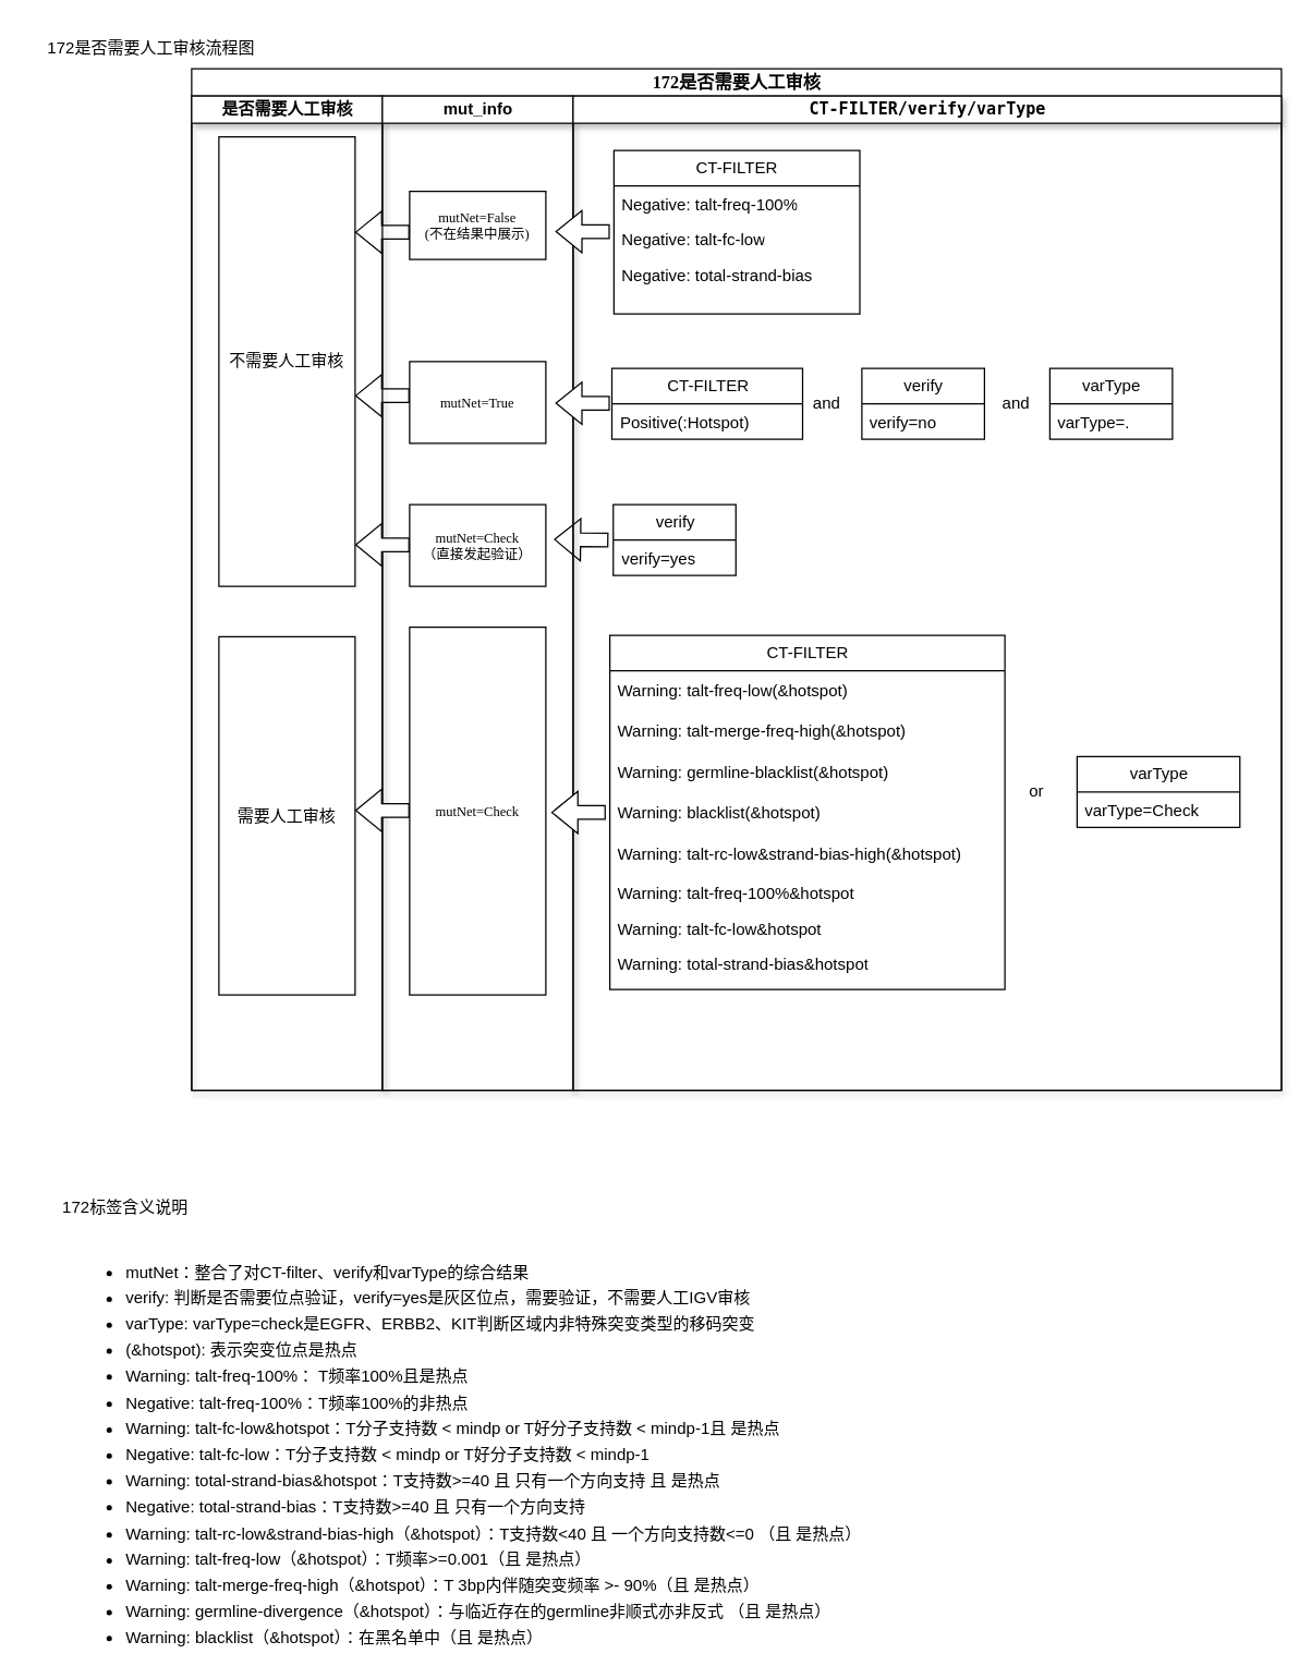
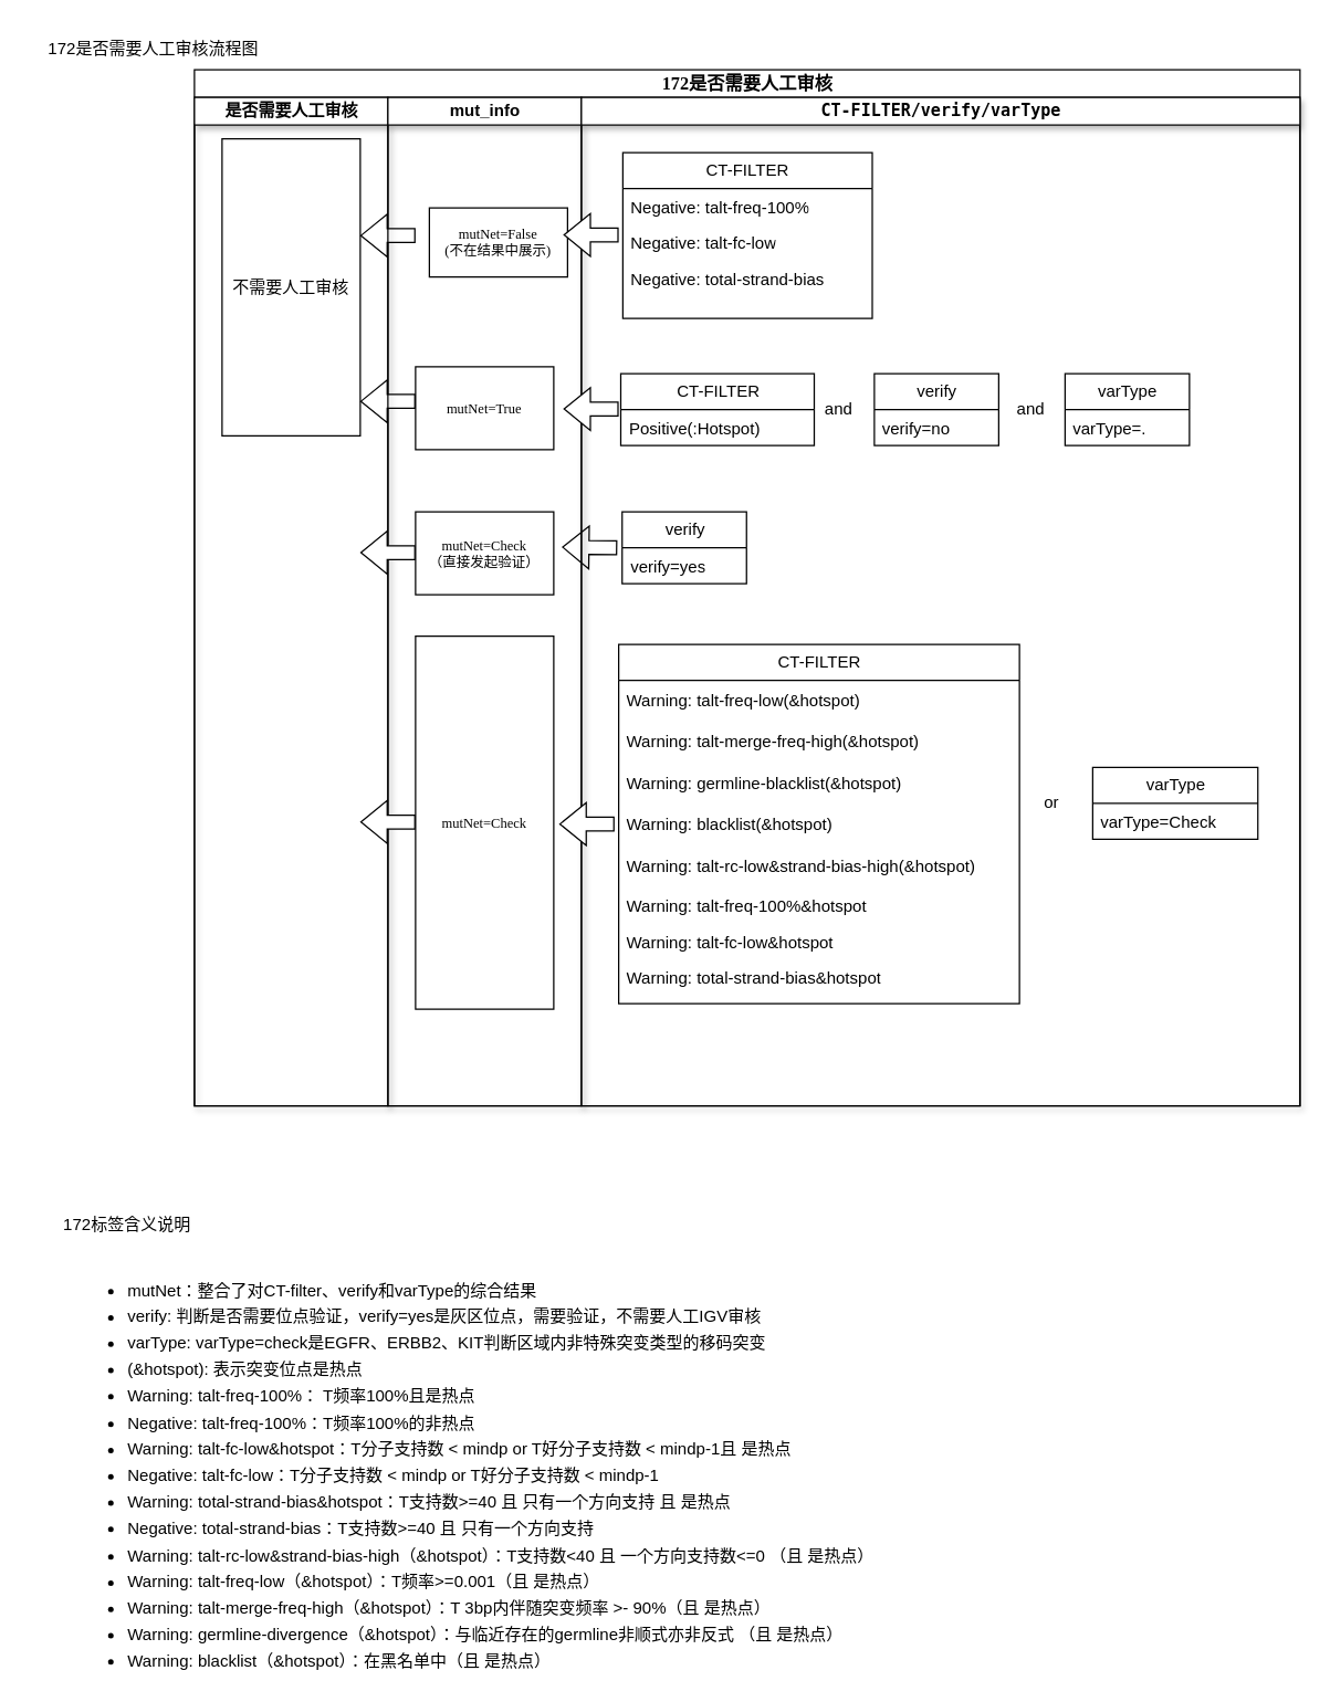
  <mxCell id="0" />
  <mxCell id="1" parent="0" />
  <mxCell id="2" value="&lt;font style=&quot;font-size: 13px;&quot;&gt;172是否需要人工审核&lt;/font&gt;" style="swimlane;html=1;childLayout=stackLayout;startSize=20;rounded=0;shadow=0;labelBackgroundColor=none;strokeWidth=1;fontFamily=Verdana;fontSize=8;align=center;" parent="1" vertex="1"><mxGeometry x="140" y="50" width="800" height="750" as="geometry" /></mxCell>
  <mxCell id="3" value="是否需要人工审核" style="swimlane;html=1;startSize=20;shadow=1;" parent="2" vertex="1"><mxGeometry y="20" width="140" height="730" as="geometry" /></mxCell>
- <mxCell id="4" value="不需要人工审核" style="rounded=0;whiteSpace=wrap;html=1;shadow=0;labelBackgroundColor=none;strokeWidth=1;fontFamily=Verdana;fontSize=12;align=center;glass=1;fillColor=none;" parent="3" vertex="1"><mxGeometry x="20" y="30" width="100" height="330" as="geometry" /></mxCell>
- <mxCell id="5" value="需要人工审核" style="rounded=0;whiteSpace=wrap;html=1;shadow=0;labelBackgroundColor=none;strokeWidth=1;fontFamily=Verdana;fontSize=12;align=center;fillColor=none;glass=1;" parent="3" vertex="1"><mxGeometry x="20" y="397" width="100" height="263" as="geometry" /></mxCell>
+ <mxCell id="4" value="不需要人工审核" style="rounded=0;whiteSpace=wrap;html=1;shadow=0;labelBackgroundColor=none;strokeWidth=1;fontFamily=Verdana;fontSize=12;align=center;glass=1;fillColor=none;" parent="3" vertex="1"><mxGeometry x="20" y="30" width="100" height="215" as="geometry" /></mxCell>
  <mxCell id="6" value="" style="shape=flexArrow;endArrow=classic;html=1;rounded=0;fillColor=default;" parent="3" edge="1"><mxGeometry width="50" height="50" relative="1" as="geometry"><mxPoint x="160" y="220" as="sourcePoint" /><mxPoint x="120" y="220" as="targetPoint" /></mxGeometry></mxCell>
  <mxCell id="7" value="" style="shape=flexArrow;endArrow=classic;html=1;rounded=0;fillColor=default;" parent="3" edge="1"><mxGeometry width="50" height="50" relative="1" as="geometry"><mxPoint x="160" y="100" as="sourcePoint" /><mxPoint x="120" y="100" as="targetPoint" /></mxGeometry></mxCell>
  <mxCell id="8" value="mut_info" style="swimlane;html=1;startSize=20;shadow=1;" parent="2" vertex="1"><mxGeometry x="140" y="20" width="140" height="730" as="geometry" /></mxCell>
  <mxCell id="9" value="mutNet=True" style="rounded=0;whiteSpace=wrap;html=1;shadow=0;labelBackgroundColor=none;strokeWidth=1;fontFamily=Verdana;fontSize=10;align=center;fillColor=none;glass=1;" parent="8" vertex="1"><mxGeometry x="20" y="195" width="100" height="60" as="geometry" /></mxCell>
  <mxCell id="10" value="mutNet=Check" style="rounded=0;whiteSpace=wrap;html=1;shadow=0;labelBackgroundColor=none;strokeWidth=1;fontFamily=Verdana;fontSize=10;align=center;fillColor=none;glass=1;" parent="8" vertex="1"><mxGeometry x="20" y="390" width="100" height="270" as="geometry" /></mxCell>
- <mxCell id="11" value="mutNet=False&lt;br&gt;(不在结果中展示)" style="rounded=0;whiteSpace=wrap;html=1;shadow=0;labelBackgroundColor=none;strokeWidth=1;fontFamily=Verdana;fontSize=10;align=center;strokeColor=default;fillColor=none;glass=1;" parent="8" vertex="1"><mxGeometry x="20" y="70" width="100" height="50" as="geometry" /></mxCell>
+ <mxCell id="11" value="mutNet=False&lt;br&gt;(不在结果中展示)" style="rounded=0;whiteSpace=wrap;html=1;shadow=0;labelBackgroundColor=none;strokeWidth=1;fontFamily=Verdana;fontSize=10;align=center;strokeColor=default;fillColor=none;glass=1;" parent="8" vertex="1"><mxGeometry x="30" y="80" width="100" height="50" as="geometry" /></mxCell>
  <mxCell id="12" value="mutNet=Check&lt;br&gt;（直接发起验证）" style="rounded=0;whiteSpace=wrap;html=1;shadow=0;labelBackgroundColor=none;strokeWidth=1;fontFamily=Verdana;fontSize=10;align=center;fillColor=none;glass=1;" parent="8" vertex="1"><mxGeometry x="20" y="300" width="100" height="60" as="geometry" /></mxCell>
  <mxCell id="13" value="" style="shape=flexArrow;endArrow=classic;html=1;rounded=0;fillColor=default;" parent="8" edge="1"><mxGeometry width="50" height="50" relative="1" as="geometry"><mxPoint x="20" y="524.5" as="sourcePoint" /><mxPoint x="-20" y="524.5" as="targetPoint" /></mxGeometry></mxCell>
  <mxCell id="14" value="" style="shape=flexArrow;endArrow=classic;html=1;rounded=0;fillColor=default;" parent="8" edge="1"><mxGeometry width="50" height="50" relative="1" as="geometry"><mxPoint x="20" y="329.5" as="sourcePoint" /><mxPoint x="-20" y="329.5" as="targetPoint" /></mxGeometry></mxCell>
  <mxCell id="15" value="&lt;code&gt;&lt;b&gt;CT-FILTER/verify/varType&lt;/b&gt;&lt;/code&gt;" style="swimlane;html=1;startSize=20;fontStyle=0;shadow=1;" parent="2" vertex="1"><mxGeometry x="280" y="20" width="520" height="730" as="geometry" /></mxCell>
  <mxCell id="16" value="CT-FILTER" style="swimlane;fontStyle=0;childLayout=stackLayout;horizontal=1;startSize=26;fillColor=none;horizontalStack=0;resizeParent=1;resizeParentMax=0;resizeLast=0;collapsible=1;marginBottom=0;html=1;" parent="15" vertex="1"><mxGeometry x="30" y="40" width="180.5" height="120" as="geometry" /></mxCell>
  <mxCell id="17" value="Negative:&amp;nbsp;talt-freq-100%" style="text;strokeColor=none;fillColor=none;align=left;verticalAlign=top;spacingLeft=4;spacingRight=4;overflow=hidden;rotatable=0;points=[[0,0.5],[1,0.5]];portConstraint=eastwest;whiteSpace=wrap;html=1;" parent="16" vertex="1"><mxGeometry y="26" width="180.5" height="26" as="geometry" /></mxCell>
  <mxCell id="18" value="Negative:&amp;nbsp;talt-fc-low" style="text;strokeColor=none;fillColor=none;align=left;verticalAlign=top;spacingLeft=4;spacingRight=4;overflow=hidden;rotatable=0;points=[[0,0.5],[1,0.5]];portConstraint=eastwest;whiteSpace=wrap;html=1;" parent="16" vertex="1"><mxGeometry y="52" width="180.5" height="26" as="geometry" /></mxCell>
  <mxCell id="19" value="Negative:&amp;nbsp;total-strand-bias" style="text;strokeColor=none;fillColor=none;align=left;verticalAlign=top;spacingLeft=4;spacingRight=4;overflow=hidden;rotatable=0;points=[[0,0.5],[1,0.5]];portConstraint=eastwest;whiteSpace=wrap;html=1;" parent="16" vertex="1"><mxGeometry y="78" width="180.5" height="42" as="geometry" /></mxCell>
  <mxCell id="20" value="CT-FILTER" style="swimlane;fontStyle=0;childLayout=stackLayout;horizontal=1;startSize=26;fillColor=none;horizontalStack=0;resizeParent=1;resizeParentMax=0;resizeLast=0;collapsible=1;marginBottom=0;html=1;" parent="15" vertex="1"><mxGeometry x="28.5" y="200" width="140" height="52" as="geometry" /></mxCell>
  <mxCell id="21" value="Positive(:Hotspot)" style="text;strokeColor=none;fillColor=none;align=left;verticalAlign=top;spacingLeft=4;spacingRight=4;overflow=hidden;rotatable=0;points=[[0,0.5],[1,0.5]];portConstraint=eastwest;whiteSpace=wrap;html=1;" parent="20" vertex="1"><mxGeometry y="26" width="140" height="26" as="geometry" /></mxCell>
  <mxCell id="22" value="verify" style="swimlane;fontStyle=0;childLayout=stackLayout;horizontal=1;startSize=26;fillColor=none;horizontalStack=0;resizeParent=1;resizeParentMax=0;resizeLast=0;collapsible=1;marginBottom=0;html=1;" parent="15" vertex="1"><mxGeometry x="212" y="200" width="90" height="52" as="geometry" /></mxCell>
  <mxCell id="23" value="verify=no" style="text;strokeColor=none;fillColor=none;align=left;verticalAlign=top;spacingLeft=4;spacingRight=4;overflow=hidden;rotatable=0;points=[[0,0.5],[1,0.5]];portConstraint=eastwest;whiteSpace=wrap;html=1;" parent="22" vertex="1"><mxGeometry y="26" width="90" height="26" as="geometry" /></mxCell>
  <mxCell id="24" value="varType" style="swimlane;fontStyle=0;childLayout=stackLayout;horizontal=1;startSize=26;fillColor=none;horizontalStack=0;resizeParent=1;resizeParentMax=0;resizeLast=0;collapsible=1;marginBottom=0;html=1;" parent="15" vertex="1"><mxGeometry x="350" y="200" width="90" height="52" as="geometry" /></mxCell>
  <mxCell id="25" value="varType=." style="text;strokeColor=none;fillColor=none;align=left;verticalAlign=top;spacingLeft=4;spacingRight=4;overflow=hidden;rotatable=0;points=[[0,0.5],[1,0.5]];portConstraint=eastwest;whiteSpace=wrap;html=1;" parent="24" vertex="1"><mxGeometry y="26" width="90" height="26" as="geometry" /></mxCell>
  <mxCell id="26" value="and" style="text;html=1;align=center;verticalAlign=middle;resizable=0;points=[];autosize=1;strokeColor=none;fillColor=none;" parent="15" vertex="1"><mxGeometry x="305" y="211" width="40" height="30" as="geometry" /></mxCell>
  <mxCell id="27" value="and" style="text;html=1;align=center;verticalAlign=middle;resizable=0;points=[];autosize=1;strokeColor=none;fillColor=none;" parent="15" vertex="1"><mxGeometry x="165.5" y="211" width="40" height="30" as="geometry" /></mxCell>
  <mxCell id="28" value="CT-FILTER" style="swimlane;fontStyle=0;childLayout=stackLayout;horizontal=1;startSize=26;fillColor=none;horizontalStack=0;resizeParent=1;resizeParentMax=0;resizeLast=0;collapsible=1;marginBottom=0;html=1;strokeColor=default;" parent="15" vertex="1"><mxGeometry x="27" y="396" width="290" height="260" as="geometry" /></mxCell>
  <mxCell id="29" value="Warning:&amp;nbsp;talt-freq-low(&amp;amp;hotspot)" style="text;strokeColor=none;fillColor=none;align=left;verticalAlign=middle;spacingLeft=4;spacingRight=4;overflow=hidden;points=[[0,0.5],[1,0.5]];portConstraint=eastwest;rotatable=0;whiteSpace=wrap;html=1;" parent="28" vertex="1"><mxGeometry y="26" width="290" height="30" as="geometry" /></mxCell>
  <mxCell id="30" value="Warning:&amp;nbsp;talt-merge-freq-high(&amp;amp;hotspot)" style="text;strokeColor=none;fillColor=none;align=left;verticalAlign=middle;spacingLeft=4;spacingRight=4;overflow=hidden;points=[[0,0.5],[1,0.5]];portConstraint=eastwest;rotatable=0;whiteSpace=wrap;html=1;" parent="28" vertex="1"><mxGeometry y="56" width="290" height="30" as="geometry" /></mxCell>
  <mxCell id="31" value="Warning:&amp;nbsp;germline-blacklist(&amp;amp;hotspot)" style="text;strokeColor=none;fillColor=none;align=left;verticalAlign=middle;spacingLeft=4;spacingRight=4;overflow=hidden;points=[[0,0.5],[1,0.5]];portConstraint=eastwest;rotatable=0;whiteSpace=wrap;html=1;" parent="28" vertex="1"><mxGeometry y="86" width="290" height="30" as="geometry" /></mxCell>
  <mxCell id="32" value="Warning:&amp;nbsp;blacklist(&amp;amp;hotspot)" style="text;strokeColor=none;fillColor=none;align=left;verticalAlign=middle;spacingLeft=4;spacingRight=4;overflow=hidden;points=[[0,0.5],[1,0.5]];portConstraint=eastwest;rotatable=0;whiteSpace=wrap;html=1;" parent="28" vertex="1"><mxGeometry y="116" width="290" height="30" as="geometry" /></mxCell>
  <mxCell id="33" value="Warning:&amp;nbsp;talt-rc-low&amp;amp;strand-bias-high(&amp;amp;hotspot)" style="text;strokeColor=none;fillColor=none;align=left;verticalAlign=middle;spacingLeft=4;spacingRight=4;overflow=hidden;points=[[0,0.5],[1,0.5]];portConstraint=eastwest;rotatable=0;whiteSpace=wrap;html=1;" parent="28" vertex="1"><mxGeometry y="146" width="290" height="30" as="geometry" /></mxCell>
  <mxCell id="34" value="" style="group;strokeColor=none;" parent="28" vertex="1" connectable="0"><mxGeometry y="176" width="290" height="84" as="geometry" /></mxCell>
  <mxCell id="35" value="Warning:&amp;nbsp;talt-freq-100%&amp;amp;hotspot" style="text;strokeColor=none;fillColor=none;align=left;verticalAlign=top;spacingLeft=4;spacingRight=4;overflow=hidden;rotatable=0;points=[[0,0.5],[1,0.5]];portConstraint=eastwest;whiteSpace=wrap;html=1;" parent="34" vertex="1"><mxGeometry width="290" height="26" as="geometry" /></mxCell>
  <mxCell id="36" value="Warning: talt-fc-low&amp;amp;hotspot" style="text;strokeColor=none;fillColor=none;align=left;verticalAlign=top;spacingLeft=4;spacingRight=4;overflow=hidden;rotatable=0;points=[[0,0.5],[1,0.5]];portConstraint=eastwest;whiteSpace=wrap;html=1;" parent="34" vertex="1"><mxGeometry y="26" width="290" height="26" as="geometry" /></mxCell>
  <mxCell id="37" value="Warning:&amp;nbsp;total-strand-bias&amp;amp;hotspot" style="text;strokeColor=none;fillColor=none;align=left;verticalAlign=top;spacingLeft=4;spacingRight=4;overflow=hidden;rotatable=0;points=[[0,0.5],[1,0.5]];portConstraint=eastwest;whiteSpace=wrap;html=1;" parent="34" vertex="1"><mxGeometry y="52" width="290" height="32" as="geometry" /></mxCell>
  <mxCell id="38" value="verify" style="swimlane;fontStyle=0;childLayout=stackLayout;horizontal=1;startSize=26;fillColor=none;horizontalStack=0;resizeParent=1;resizeParentMax=0;resizeLast=0;collapsible=1;marginBottom=0;html=1;" parent="15" vertex="1"><mxGeometry x="29.5" y="300" width="90" height="52" as="geometry" /></mxCell>
  <mxCell id="39" value="verify=yes" style="text;strokeColor=none;fillColor=none;align=left;verticalAlign=top;spacingLeft=4;spacingRight=4;overflow=hidden;rotatable=0;points=[[0,0.5],[1,0.5]];portConstraint=eastwest;whiteSpace=wrap;html=1;" parent="38" vertex="1"><mxGeometry y="26" width="90" height="26" as="geometry" /></mxCell>
  <mxCell id="40" value="varType" style="swimlane;fontStyle=0;childLayout=stackLayout;horizontal=1;startSize=26;fillColor=none;horizontalStack=0;resizeParent=1;resizeParentMax=0;resizeLast=0;collapsible=1;marginBottom=0;html=1;" parent="15" vertex="1"><mxGeometry x="370" y="485" width="119.5" height="52" as="geometry" /></mxCell>
  <mxCell id="41" value="varType=Check" style="text;strokeColor=none;fillColor=none;align=left;verticalAlign=top;spacingLeft=4;spacingRight=4;overflow=hidden;rotatable=0;points=[[0,0.5],[1,0.5]];portConstraint=eastwest;whiteSpace=wrap;html=1;" parent="40" vertex="1"><mxGeometry y="26" width="119.5" height="26" as="geometry" /></mxCell>
  <mxCell id="42" value="or" style="text;html=1;align=center;verticalAlign=middle;resizable=0;points=[];autosize=1;strokeColor=none;fillColor=none;" parent="15" vertex="1"><mxGeometry x="325" y="496" width="30" height="30" as="geometry" /></mxCell>
  <mxCell id="43" value="" style="shape=flexArrow;endArrow=classic;html=1;rounded=0;fillColor=default;" parent="15" edge="1"><mxGeometry width="50" height="50" relative="1" as="geometry"><mxPoint x="24" y="526" as="sourcePoint" /><mxPoint x="-16" y="526" as="targetPoint" /></mxGeometry></mxCell>
  <mxCell id="44" value="" style="shape=flexArrow;endArrow=classic;html=1;rounded=0;fillColor=default;" parent="15" edge="1"><mxGeometry width="50" height="50" relative="1" as="geometry"><mxPoint x="27" y="225.58" as="sourcePoint" /><mxPoint x="-13" y="225.58" as="targetPoint" /></mxGeometry></mxCell>
  <mxCell id="45" value="" style="shape=flexArrow;endArrow=classic;html=1;rounded=0;fillColor=default;" parent="15" edge="1"><mxGeometry width="50" height="50" relative="1" as="geometry"><mxPoint x="27" y="99.58" as="sourcePoint" /><mxPoint x="-13" y="99.58" as="targetPoint" /></mxGeometry></mxCell>
  <mxCell id="46" value="" style="shape=flexArrow;endArrow=classic;html=1;rounded=0;" parent="15" edge="1"><mxGeometry width="50" height="50" relative="1" as="geometry"><mxPoint x="26" y="326.08" as="sourcePoint" /><mxPoint x="-14" y="325.58" as="targetPoint" /></mxGeometry></mxCell>
  <mxCell id="47" value="172是否需要人工审核流程图" style="text;html=1;align=center;verticalAlign=middle;resizable=0;points=[];autosize=1;strokeColor=none;fillColor=none;" parent="1" vertex="1"><mxGeometry y="20" width="180" height="30" as="geometry" x="20" /></mxCell>
  <mxCell id="48" value="172标签含义说明" style="text;html=1;align=center;verticalAlign=middle;resizable=0;points=[];autosize=1;strokeColor=none;fillColor=none;" parent="1" vertex="1"><mxGeometry x="31" y="871" width="120" height="30" as="geometry" /></mxCell>
  <mxCell id="49" value="&lt;ul style=&quot;line-height: 160%;&quot;&gt;&lt;li&gt;mutNet：整合了对CT-filter、verify和varType的综合结果&lt;/li&gt;&lt;li&gt;verify: 判断是否需要位点验证，verify=yes是灰区位点，需要验证，不需要人工IGV审核&lt;/li&gt;&lt;li&gt;varType: varType=check是EGFR、ERBB2、KIT判断区域内非特殊突变类型的移码突变&lt;/li&gt;&lt;li&gt;(&amp;amp;hotspot): 表示突变位点是热点&lt;br&gt;&lt;/li&gt;&lt;li&gt;Warning:&amp;nbsp;talt-freq-100%： T频率100%且是热点&lt;br&gt;&lt;/li&gt;&lt;li&gt;Negative:&amp;nbsp;talt-freq-100%：T频率100%的非热点&lt;br&gt;&lt;/li&gt;&lt;li&gt;Warning: talt-fc-low&amp;amp;hotspot：T分子支持数 &amp;lt; mindp or T好分子支持数 &amp;lt; mindp-1且 是热点&lt;br&gt;&lt;/li&gt;&lt;li&gt;Negative:&amp;nbsp;talt-fc-low：T分子支持数 &amp;lt; mindp or T好分子支持数 &amp;lt; mindp-1&lt;br&gt;&lt;/li&gt;&lt;li&gt;Warning:&amp;nbsp;total-strand-bias&amp;amp;hotspot：T支持数&amp;gt;=40 且 只有一个方向支持 且 是热点&lt;br&gt;&lt;/li&gt;&lt;li&gt;Negative:&amp;nbsp;total-strand-bias：T支持数&amp;gt;=40 且 只有一个方向支持&lt;br&gt;&lt;/li&gt;&lt;li&gt;Warning:&amp;nbsp;talt-rc-low&amp;amp;strand-bias-high（&amp;amp;hotspot）：T支持数&amp;lt;40 且 一个方向支持数&amp;lt;=0 （且 是热点）&lt;br&gt;&lt;/li&gt;&lt;li&gt;Warning:&amp;nbsp;talt-freq-low（&amp;amp;hotspot）：T频率&amp;gt;=0.001（且 是热点）&lt;br&gt;&lt;/li&gt;&lt;li&gt;Warning:&amp;nbsp;talt-merge-freq-high（&amp;amp;hotspot）：T 3bp内伴随突变频率 &amp;gt;- 90%（且 是热点）&lt;br&gt;&lt;/li&gt;&lt;li&gt;Warning:&amp;nbsp;germline-divergence（&amp;amp;hotspot）：与临近存在的germline非顺式亦非反式 （且 是热点）&lt;br&gt;&lt;/li&gt;&lt;li&gt;Warning:&amp;nbsp;blacklist（&amp;amp;hotspot）：在黑名单中（且 是热点）&lt;br&gt;&lt;/li&gt;&lt;/ul&gt;" style="text;strokeColor=none;fillColor=none;html=1;whiteSpace=wrap;verticalAlign=middle;overflow=hidden;" parent="1" vertex="1"><mxGeometry x="50" y="910" width="810" height="300" as="geometry" /></mxCell>
